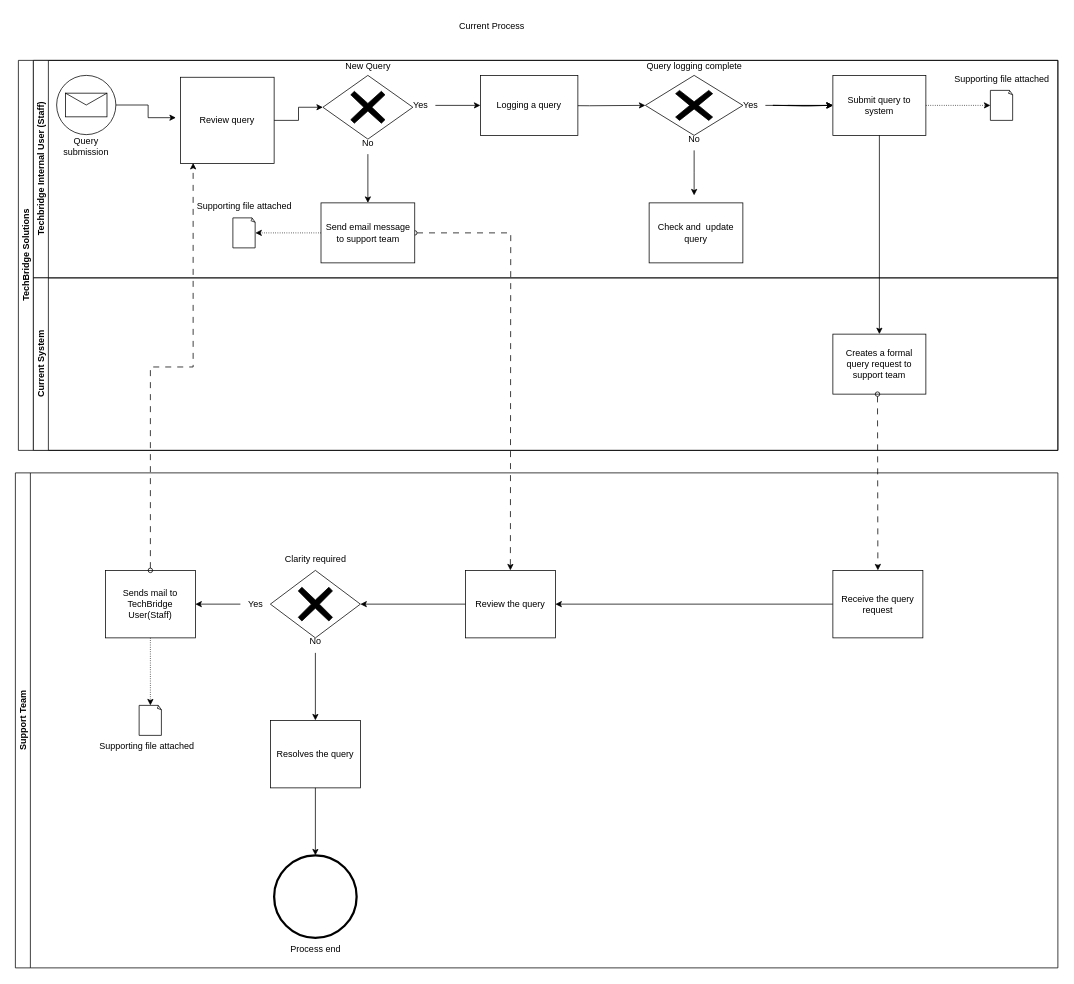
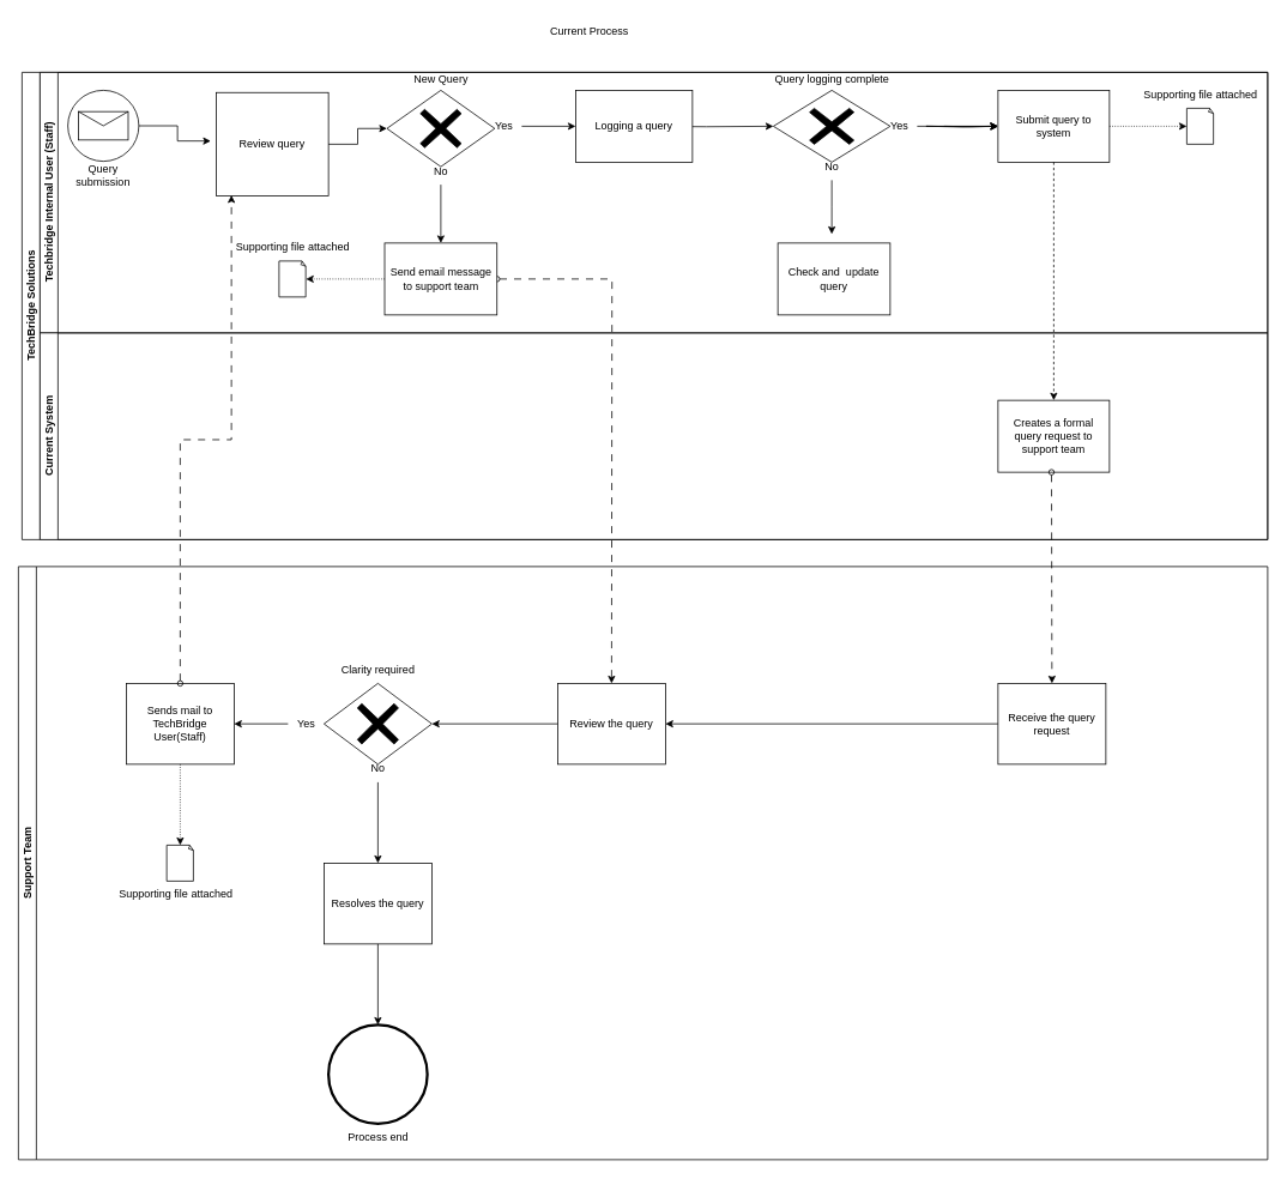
  <mxCell id="0" />
  <mxCell id="1" parent="0" />
  <mxCell id="2" value="TechBridge Solutions" style="swimlane;html=1;childLayout=stackLayout;resizeParent=1;resizeParentMax=0;horizontal=0;startSize=20;horizontalStack=0;" parent="1" vertex="1"><mxGeometry x="24" y="80" width="1386" height="520" as="geometry" /></mxCell>
  <mxCell id="3" value="Techbridge Internal User (Staff)" style="swimlane;html=1;startSize=20;horizontal=0;" parent="2" vertex="1"><mxGeometry x="20" width="1366" height="290" as="geometry" /></mxCell>
  <mxCell id="4" value="" style="points=[[0.145,0.145,0],[0.5,0,0],[0.855,0.145,0],[1,0.5,0],[0.855,0.855,0],[0.5,1,0],[0.145,0.855,0],[0,0.5,0]];shape=mxgraph.bpmn.event;html=1;verticalLabelPosition=bottom;labelBackgroundColor=#ffffff;verticalAlign=top;align=center;perimeter=ellipsePerimeter;outlineConnect=0;aspect=fixed;outline=standard;symbol=message;" vertex="1" parent="3"><mxGeometry x="31" y="20" width="79" height="79" as="geometry" /></mxCell>
  <mxCell id="5" value="Query &lt;br&gt;submission" style="text;html=1;align=center;verticalAlign=middle;resizable=0;points=[];autosize=1;strokeColor=none;fillColor=none;" vertex="1" parent="3"><mxGeometry x="30" y="95" width="80" height="40" as="geometry" /></mxCell>
  <mxCell id="6" value="" style="points=[[0.25,0.25,0],[0.5,0,0],[0.75,0.25,0],[1,0.5,0],[0.75,0.75,0],[0.5,1,0],[0.25,0.75,0],[0,0.5,0]];shape=mxgraph.bpmn.gateway2;html=1;verticalLabelPosition=bottom;labelBackgroundColor=#ffffff;verticalAlign=top;align=center;perimeter=rhombusPerimeter;outlineConnect=0;outline=none;symbol=none;gwType=exclusive;" vertex="1" parent="3"><mxGeometry x="386" y="20" width="120" height="85" as="geometry" /></mxCell>
  <mxCell id="7" value="New Query" style="text;html=1;align=center;verticalAlign=middle;resizable=0;points=[];autosize=1;strokeColor=none;fillColor=none;" vertex="1" parent="3"><mxGeometry x="406" y="-7.5" width="80" height="30" as="geometry" /></mxCell>
  <mxCell id="8" style="edgeStyle=orthogonalEdgeStyle;rounded=0;orthogonalLoop=1;jettySize=auto;html=1;entryX=0;entryY=0.5;entryDx=0;entryDy=0;" edge="1" parent="3" source="9" target="13"><mxGeometry relative="1" as="geometry" /></mxCell>
  <mxCell id="9" value="Yes" style="text;html=1;align=center;verticalAlign=middle;resizable=0;points=[];autosize=1;strokeColor=none;fillColor=none;" vertex="1" parent="3"><mxGeometry x="496" y="45" width="40" height="30" as="geometry" /></mxCell>
  <mxCell id="10" style="edgeStyle=orthogonalEdgeStyle;rounded=0;orthogonalLoop=1;jettySize=auto;html=1;entryX=0.5;entryY=0;entryDx=0;entryDy=0;" edge="1" parent="3" source="11" target="28"><mxGeometry relative="1" as="geometry" /></mxCell>
  <mxCell id="11" value="No" style="text;html=1;align=center;verticalAlign=middle;resizable=0;points=[];autosize=1;strokeColor=none;fillColor=none;" vertex="1" parent="3"><mxGeometry x="426" y="95" width="40" height="30" as="geometry" /></mxCell>
  <mxCell id="12" style="edgeStyle=orthogonalEdgeStyle;rounded=0;orthogonalLoop=1;jettySize=auto;html=1;" edge="1" parent="3" target="14"><mxGeometry relative="1" as="geometry"><mxPoint x="516" y="60" as="targetPoint" /><mxPoint x="666" y="60" as="sourcePoint" /></mxGeometry></mxCell>
  <mxCell id="13" value="Logging a query" style="rounded=0;whiteSpace=wrap;html=1;fontFamily=Helvetica;fontSize=12;fontColor=#000000;align=center;" vertex="1" parent="3"><mxGeometry x="596" y="20" width="130" height="80" as="geometry" /></mxCell>
  <mxCell id="14" value="" style="points=[[0.25,0.25,0],[0.5,0,0],[0.75,0.25,0],[1,0.5,0],[0.75,0.75,0],[0.5,1,0],[0.25,0.75,0],[0,0.5,0]];shape=mxgraph.bpmn.gateway2;html=1;verticalLabelPosition=bottom;labelBackgroundColor=#ffffff;verticalAlign=top;align=center;perimeter=rhombusPerimeter;outlineConnect=0;outline=none;symbol=none;gwType=exclusive;" vertex="1" parent="3"><mxGeometry x="816" y="20" width="130" height="80" as="geometry" /></mxCell>
  <mxCell id="15" value="Query logging complete" style="text;html=1;align=center;verticalAlign=middle;resizable=0;points=[];autosize=1;strokeColor=none;fillColor=none;" vertex="1" parent="3"><mxGeometry x="806" y="-7.5" width="150" height="30" as="geometry" /></mxCell>
  <mxCell id="16" style="edgeStyle=orthogonalEdgeStyle;rounded=0;orthogonalLoop=1;jettySize=auto;html=1;entryX=0;entryY=0.5;entryDx=0;entryDy=0;" edge="1" parent="3" target="24"><mxGeometry relative="1" as="geometry"><mxPoint x="636" y="60" as="targetPoint" /><mxPoint x="986" y="60" as="sourcePoint" /></mxGeometry></mxCell>
  <mxCell id="17" value="" style="edgeStyle=orthogonalEdgeStyle;rounded=0;orthogonalLoop=1;jettySize=auto;html=1;" edge="1" parent="3" target="24"><mxGeometry relative="1" as="geometry"><mxPoint x="986" y="60" as="sourcePoint" /></mxGeometry></mxCell>
  <mxCell id="18" value="" style="edgeStyle=orthogonalEdgeStyle;rounded=0;orthogonalLoop=1;jettySize=auto;html=1;" edge="1" parent="3" source="20" target="24"><mxGeometry relative="1" as="geometry" /></mxCell>
  <mxCell id="19" value="" style="edgeStyle=orthogonalEdgeStyle;rounded=0;orthogonalLoop=1;jettySize=auto;html=1;" edge="1" parent="3" target="24"><mxGeometry relative="1" as="geometry"><mxPoint x="1006" y="60" as="sourcePoint" /></mxGeometry></mxCell>
  <mxCell id="20" value="Yes" style="text;html=1;align=center;verticalAlign=middle;resizable=0;points=[];autosize=1;strokeColor=none;fillColor=none;" vertex="1" parent="3"><mxGeometry x="936" y="45" width="40" height="30" as="geometry" /></mxCell>
  <mxCell id="21" style="edgeStyle=orthogonalEdgeStyle;rounded=0;orthogonalLoop=1;jettySize=auto;html=1;" edge="1" parent="3" source="22"><mxGeometry relative="1" as="geometry"><mxPoint x="881" y="180" as="targetPoint" /></mxGeometry></mxCell>
  <mxCell id="22" value="No" style="text;html=1;align=center;verticalAlign=middle;resizable=0;points=[];autosize=1;strokeColor=none;fillColor=none;" vertex="1" parent="3"><mxGeometry x="861" y="90" width="40" height="30" as="geometry" /></mxCell>
  <mxCell id="23" value="Check and&amp;nbsp; update query" style="rounded=0;whiteSpace=wrap;html=1;fontFamily=Helvetica;fontSize=12;fontColor=#000000;align=center;" vertex="1" parent="3"><mxGeometry x="821" y="190" width="125" height="80" as="geometry" /></mxCell>
  <mxCell id="24" value="Submit query to system" style="rounded=0;whiteSpace=wrap;html=1;fontFamily=Helvetica;fontSize=12;fontColor=#000000;align=center;" vertex="1" parent="3"><mxGeometry x="1066" y="20" width="124" height="80" as="geometry" /></mxCell>
  <mxCell id="25" value="" style="whiteSpace=wrap;html=1;shape=mxgraph.basic.document" vertex="1" parent="3"><mxGeometry x="1276" y="40" width="30" height="40" as="geometry" /></mxCell>
  <mxCell id="26" style="edgeStyle=orthogonalEdgeStyle;rounded=0;orthogonalLoop=1;jettySize=auto;html=1;entryX=0;entryY=0.5;entryDx=0;entryDy=0;entryPerimeter=0;dashed=1;dashPattern=1 2;" edge="1" parent="3" source="24" target="25"><mxGeometry relative="1" as="geometry" /></mxCell>
  <mxCell id="27" style="edgeStyle=orthogonalEdgeStyle;rounded=0;orthogonalLoop=1;jettySize=auto;html=1;exitX=1;exitY=0.5;exitDx=0;exitDy=0;dashed=1;dashPattern=8 8;startArrow=oval;startFill=0;" edge="1" parent="3" source="28"><mxGeometry relative="1" as="geometry"><mxPoint x="636" y="680" as="targetPoint" /></mxGeometry></mxCell>
  <mxCell id="28" value="Send email message to support team" style="rounded=0;whiteSpace=wrap;html=1;fontFamily=Helvetica;fontSize=12;fontColor=#000000;align=center;" vertex="1" parent="3"><mxGeometry x="383.5" y="190" width="125" height="80" as="geometry" /></mxCell>
  <mxCell id="29" value="Review query" style="rounded=0;whiteSpace=wrap;html=1;fontFamily=Helvetica;fontSize=12;fontColor=#000000;align=center;" vertex="1" parent="3"><mxGeometry x="196" y="22.5" width="125" height="115" as="geometry" /></mxCell>
  <mxCell id="30" style="edgeStyle=orthogonalEdgeStyle;rounded=0;orthogonalLoop=1;jettySize=auto;html=1;entryX=0;entryY=0.5;entryDx=0;entryDy=0;entryPerimeter=0;" edge="1" parent="3" source="29" target="6"><mxGeometry relative="1" as="geometry" /></mxCell>
  <mxCell id="31" style="edgeStyle=orthogonalEdgeStyle;rounded=0;orthogonalLoop=1;jettySize=auto;html=1;entryX=-0.048;entryY=0.469;entryDx=0;entryDy=0;entryPerimeter=0;" edge="1" parent="3" source="4" target="29"><mxGeometry relative="1" as="geometry" /></mxCell>
  <mxCell id="32" value="Supporting file attached" style="text;html=1;align=center;verticalAlign=middle;resizable=0;points=[];autosize=1;strokeColor=none;fillColor=none;" vertex="1" parent="3"><mxGeometry x="1216" y="10" width="150" height="30" as="geometry" /></mxCell>
  <mxCell id="33" value="" style="whiteSpace=wrap;html=1;shape=mxgraph.basic.document" vertex="1" parent="3"><mxGeometry x="266" y="210" width="30" height="40" as="geometry" /></mxCell>
  <mxCell id="34" style="edgeStyle=orthogonalEdgeStyle;rounded=0;orthogonalLoop=1;jettySize=auto;html=1;entryX=1;entryY=0.5;entryDx=0;entryDy=0;entryPerimeter=0;dashed=1;dashPattern=1 2;" edge="1" parent="3" source="28" target="33"><mxGeometry relative="1" as="geometry" /></mxCell>
  <mxCell id="35" value="Supporting file attached" style="text;html=1;align=center;verticalAlign=middle;resizable=0;points=[];autosize=1;strokeColor=none;fillColor=none;" vertex="1" parent="3"><mxGeometry x="206" y="180" width="150" height="30" as="geometry" /></mxCell>
  <mxCell id="36" value="Current System" style="swimlane;html=1;startSize=20;horizontal=0;" parent="2" vertex="1"><mxGeometry x="20" y="290" width="1366" height="230" as="geometry" /></mxCell>
  <mxCell id="37" value="Creates a formal query request to support team" style="rounded=0;whiteSpace=wrap;html=1;fontFamily=Helvetica;fontSize=12;fontColor=#000000;align=center;" parent="36" vertex="1"><mxGeometry x="1066" y="75" width="124" height="80" as="geometry" /></mxCell>
- <mxCell id="38" style="edgeStyle=orthogonalEdgeStyle;rounded=0;orthogonalLoop=1;jettySize=auto;html=1;entryX=0.5;entryY=0;entryDx=0;entryDy=0;startArrow=none;startFill=0;" edge="1" parent="2" source="24" target="37"><mxGeometry relative="1" as="geometry" /></mxCell>
+ <mxCell id="38" style="edgeStyle=orthogonalEdgeStyle;rounded=0;orthogonalLoop=1;jettySize=auto;html=1;entryX=0.5;entryY=0;entryDx=0;entryDy=0;startArrow=none;startFill=0;dashed=1;" edge="1" parent="2" source="24" target="37"><mxGeometry relative="1" as="geometry" /></mxCell>
  <mxCell id="39" value="Current Process" style="text;html=1;align=center;verticalAlign=middle;resizable=0;points=[];autosize=1;strokeColor=none;fillColor=none;" vertex="1" parent="1"><mxGeometry x="600" y="20" width="110" height="30" as="geometry" /></mxCell>
  <mxCell id="40" value="Support Team" style="swimlane;startSize=20;horizontal=0;html=1;whiteSpace=wrap;" vertex="1" parent="1"><mxGeometry x="20" y="630" width="1390" height="660" as="geometry" /></mxCell>
  <mxCell id="41" style="edgeStyle=orthogonalEdgeStyle;rounded=0;orthogonalLoop=1;jettySize=auto;html=1;entryX=1;entryY=0.5;entryDx=0;entryDy=0;" edge="1" parent="40" source="42" target="43"><mxGeometry relative="1" as="geometry" /></mxCell>
  <mxCell id="42" value="Receive the query request" style="rounded=0;whiteSpace=wrap;html=1;fontFamily=Helvetica;fontSize=12;fontColor=#000000;align=center;" vertex="1" parent="40"><mxGeometry x="1090" y="130" width="120" height="90" as="geometry" /></mxCell>
  <mxCell id="43" value="Review the query" style="rounded=0;whiteSpace=wrap;html=1;fontFamily=Helvetica;fontSize=12;fontColor=#000000;align=center;" vertex="1" parent="40"><mxGeometry x="600" y="130" width="120" height="90" as="geometry" /></mxCell>
  <mxCell id="44" value="Clarity required" style="text;html=1;align=center;verticalAlign=middle;resizable=0;points=[];autosize=1;strokeColor=none;fillColor=none;" vertex="1" parent="40"><mxGeometry x="350" y="100" width="100" height="30" as="geometry" /></mxCell>
  <mxCell id="45" value="" style="points=[[0.145,0.145,0],[0.5,0,0],[0.855,0.145,0],[1,0.5,0],[0.855,0.855,0],[0.5,1,0],[0.145,0.855,0],[0,0.5,0]];shape=mxgraph.bpmn.event;html=1;verticalLabelPosition=bottom;labelBackgroundColor=#ffffff;verticalAlign=top;align=center;perimeter=ellipsePerimeter;outlineConnect=0;aspect=fixed;outline=end;symbol=terminate2;" vertex="1" parent="40"><mxGeometry x="345" y="510" width="110" height="110" as="geometry" /></mxCell>
  <mxCell id="46" value="Process end" style="text;html=1;align=center;verticalAlign=middle;resizable=0;points=[];autosize=1;strokeColor=none;fillColor=none;" vertex="1" parent="40"><mxGeometry x="355" y="620" width="90" height="30" as="geometry" /></mxCell>
  <mxCell id="47" style="edgeStyle=orthogonalEdgeStyle;rounded=0;orthogonalLoop=1;jettySize=auto;html=1;entryX=0.5;entryY=0;entryDx=0;entryDy=0;dashed=1;dashPattern=8 8;startArrow=oval;startFill=0;" edge="1" parent="40" target="42"><mxGeometry relative="1" as="geometry"><mxPoint x="1150" y="130" as="targetPoint" /><mxPoint x="1149.5" y="-105" as="sourcePoint" /></mxGeometry></mxCell>
  <mxCell id="48" value="" style="points=[[0.25,0.25,0],[0.5,0,0],[0.75,0.25,0],[1,0.5,0],[0.75,0.75,0],[0.5,1,0],[0.25,0.75,0],[0,0.5,0]];shape=mxgraph.bpmn.gateway2;html=1;verticalLabelPosition=bottom;labelBackgroundColor=#ffffff;verticalAlign=top;align=center;perimeter=rhombusPerimeter;outlineConnect=0;outline=none;symbol=none;gwType=exclusive;" vertex="1" parent="40"><mxGeometry x="340" y="130" width="120" height="90" as="geometry" /></mxCell>
  <mxCell id="49" style="edgeStyle=orthogonalEdgeStyle;rounded=0;orthogonalLoop=1;jettySize=auto;html=1;entryX=1;entryY=0.5;entryDx=0;entryDy=0;entryPerimeter=0;" edge="1" parent="40" source="43" target="48"><mxGeometry relative="1" as="geometry" /></mxCell>
  <mxCell id="50" style="edgeStyle=orthogonalEdgeStyle;rounded=0;orthogonalLoop=1;jettySize=auto;html=1;entryX=1;entryY=0.5;entryDx=0;entryDy=0;" edge="1" parent="40" source="51" target="54"><mxGeometry relative="1" as="geometry" /></mxCell>
  <mxCell id="51" value="Yes" style="text;html=1;align=center;verticalAlign=middle;resizable=0;points=[];autosize=1;strokeColor=none;fillColor=none;" vertex="1" parent="40"><mxGeometry x="300" y="160" width="40" height="30" as="geometry" /></mxCell>
  <mxCell id="52" style="edgeStyle=orthogonalEdgeStyle;rounded=0;orthogonalLoop=1;jettySize=auto;html=1;entryX=0.5;entryY=0;entryDx=0;entryDy=0;" edge="1" parent="40" source="53" target="55"><mxGeometry relative="1" as="geometry" /></mxCell>
  <mxCell id="53" value="No" style="text;html=1;align=center;verticalAlign=middle;resizable=0;points=[];autosize=1;strokeColor=none;fillColor=none;" vertex="1" parent="40"><mxGeometry x="380" y="210" width="40" height="30" as="geometry" /></mxCell>
  <mxCell id="54" value="Sends mail to TechBridge User(Staff)" style="rounded=0;whiteSpace=wrap;html=1;fontFamily=Helvetica;fontSize=12;fontColor=#000000;align=center;" vertex="1" parent="40"><mxGeometry x="120" y="130" width="120" height="90" as="geometry" /></mxCell>
  <mxCell id="55" value="Resolves the query" style="rounded=0;whiteSpace=wrap;html=1;fontFamily=Helvetica;fontSize=12;fontColor=#000000;align=center;" vertex="1" parent="40"><mxGeometry x="340" y="330" width="120" height="90" as="geometry" /></mxCell>
  <mxCell id="56" style="edgeStyle=orthogonalEdgeStyle;rounded=0;orthogonalLoop=1;jettySize=auto;html=1;entryX=0.5;entryY=0;entryDx=0;entryDy=0;entryPerimeter=0;" edge="1" parent="40" source="55" target="45"><mxGeometry relative="1" as="geometry" /></mxCell>
  <mxCell id="57" value="" style="whiteSpace=wrap;html=1;shape=mxgraph.basic.document" vertex="1" parent="40"><mxGeometry x="165" y="310" width="30" height="40" as="geometry" /></mxCell>
  <mxCell id="58" style="edgeStyle=orthogonalEdgeStyle;rounded=0;orthogonalLoop=1;jettySize=auto;html=1;entryX=0.5;entryY=0;entryDx=0;entryDy=0;entryPerimeter=0;dashed=1;dashPattern=1 2;" edge="1" parent="40" source="54" target="57"><mxGeometry relative="1" as="geometry" /></mxCell>
  <mxCell id="59" value="Supporting file attached" style="text;html=1;align=center;verticalAlign=middle;resizable=0;points=[];autosize=1;strokeColor=none;fillColor=none;" vertex="1" parent="40"><mxGeometry x="100" y="350" width="150" height="30" as="geometry" /></mxCell>
  <mxCell id="60" style="edgeStyle=orthogonalEdgeStyle;rounded=0;orthogonalLoop=1;jettySize=auto;html=1;entryX=0.136;entryY=0.994;entryDx=0;entryDy=0;entryPerimeter=0;startArrow=oval;startFill=0;dashed=1;dashPattern=8 8;" edge="1" parent="1" source="54" target="29"><mxGeometry relative="1" as="geometry" /></mxCell>
